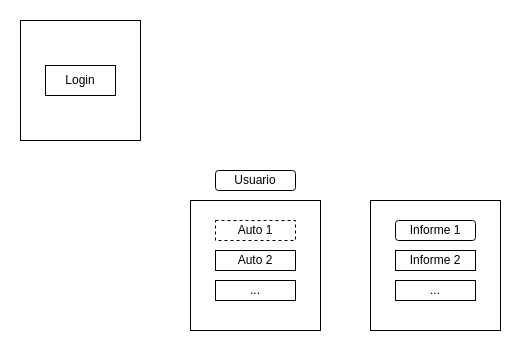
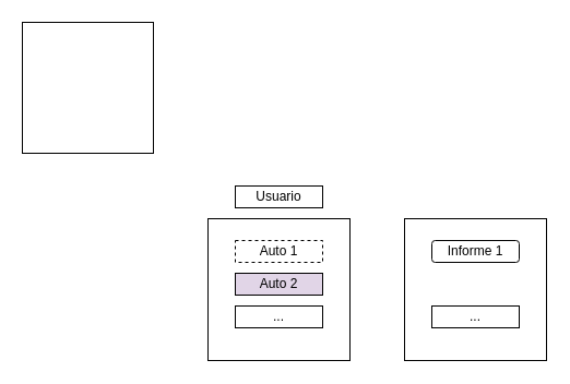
  <mxCell id="0" />
  <mxCell id="1" parent="0" />
  <mxCell id="2" value="" style="whiteSpace=wrap;html=1;aspect=fixed;" vertex="1" parent="1"><mxGeometry x="20" y="20" width="120" height="120" as="geometry" /></mxCell>
  <mxCell id="3" value="" style="whiteSpace=wrap;html=1;aspect=fixed;" vertex="1" parent="1"><mxGeometry x="190" y="200" width="130" height="130" as="geometry" /></mxCell>
- <mxCell id="4" value="Usuario" style="whiteSpace=wrap;html=1;rounded=1;" vertex="1" parent="1"><mxGeometry x="215" y="170" width="80" height="20" as="geometry" /></mxCell>
- <mxCell id="5" value="Login" style="rounded=0;whiteSpace=wrap;html=1;" vertex="1" parent="1"><mxGeometry x="45" y="65" width="70" height="30" as="geometry" /></mxCell>
+ <mxCell id="4" value="Usuario" style="rounded=0;whiteSpace=wrap;html=1;" vertex="1" parent="1"><mxGeometry x="215" y="170" width="80" height="20" as="geometry" /></mxCell>
  <mxCell id="6" value="Auto 1" style="rounded=0;whiteSpace=wrap;html=1;dashed=1;" vertex="1" parent="1"><mxGeometry x="215" y="220" width="80" height="20" as="geometry" /></mxCell>
- <mxCell id="7" value="Auto 2" style="rounded=0;whiteSpace=wrap;html=1;" vertex="1" parent="1"><mxGeometry x="215" y="250" width="80" height="20" as="geometry" /></mxCell>
+ <mxCell id="7" value="Auto 2" style="rounded=0;whiteSpace=wrap;html=1;fillColor=#e1d5e7;" vertex="1" parent="1"><mxGeometry x="215" y="250" width="80" height="20" as="geometry" /></mxCell>
  <mxCell id="8" value="..." style="rounded=0;whiteSpace=wrap;html=1;" vertex="1" parent="1"><mxGeometry x="215" y="280" width="80" height="20" as="geometry" /></mxCell>
  <mxCell id="9" value="" style="whiteSpace=wrap;html=1;aspect=fixed;" vertex="1" parent="1"><mxGeometry x="370" y="200" width="130" height="130" as="geometry" /></mxCell>
  <mxCell id="10" value="Informe 1" style="whiteSpace=wrap;html=1;rounded=1;" vertex="1" parent="1"><mxGeometry x="395" y="220" width="80" height="20" as="geometry" /></mxCell>
- <mxCell id="11" value="Informe 2" style="rounded=0;whiteSpace=wrap;html=1;" vertex="1" parent="1"><mxGeometry x="395" y="250" width="80" height="20" as="geometry" /></mxCell>
  <mxCell id="12" value="..." style="rounded=0;whiteSpace=wrap;html=1;" vertex="1" parent="1"><mxGeometry x="395" y="280" width="80" height="20" as="geometry" /></mxCell>
